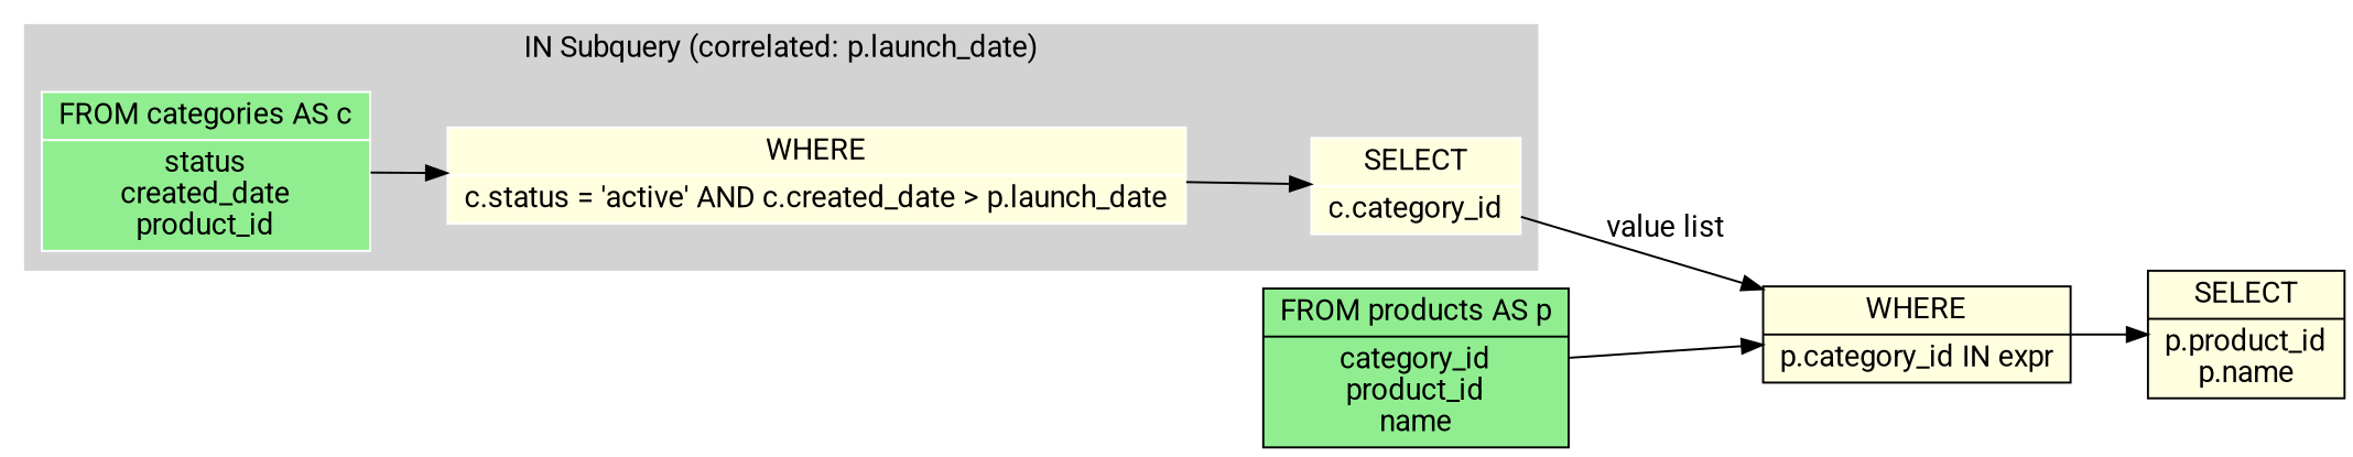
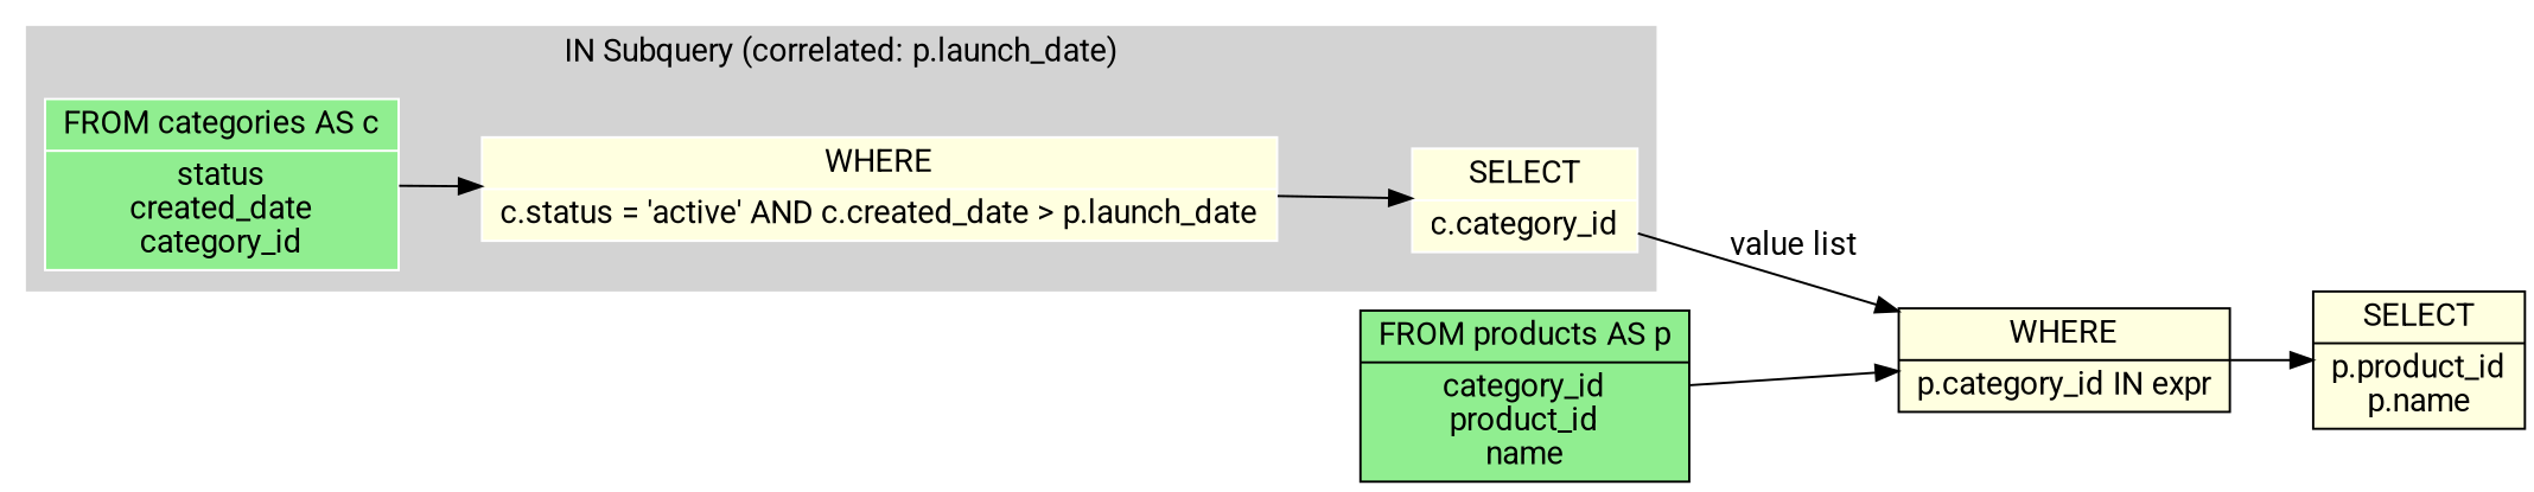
  digraph {
    rankdir=LR
    fontname=Roboto
    node [fillcolor=lightyellow shape=record style=filled fontname=Roboto]
    edge [fontname=Roboto]
-   n1 [color=white fillcolor=lightgreen label="FROM categories AS c|status\ncreated_date\nproduct_id"]
+   n1 [color=white fillcolor=lightgreen label="FROM categories AS c|status\ncreated_date\ncategory_id"]
    n2 [color=white label="WHERE|c.status = 'active' AND c.created_date \> p.launch_date"]
    n3 [color=white label="SELECT|c.category_id"]
    n4 [fillcolor=lightgreen label="FROM products AS p|category_id\nproduct_id\nname"]
    n5 [label="WHERE|p.category_id IN expr"]
    n6 [label="SELECT|p.product_id\np.name"]
    subgraph cluster_1 {
      color=lightgrey
      label="IN Subquery (correlated: p.launch_date)"
      style=filled
      n1
      n2
      n3
    }
    n1 -> n2
    n2 -> n3
    n3 -> n5 [label="value list"]
    n4 -> n5
    n5 -> n6
  }
